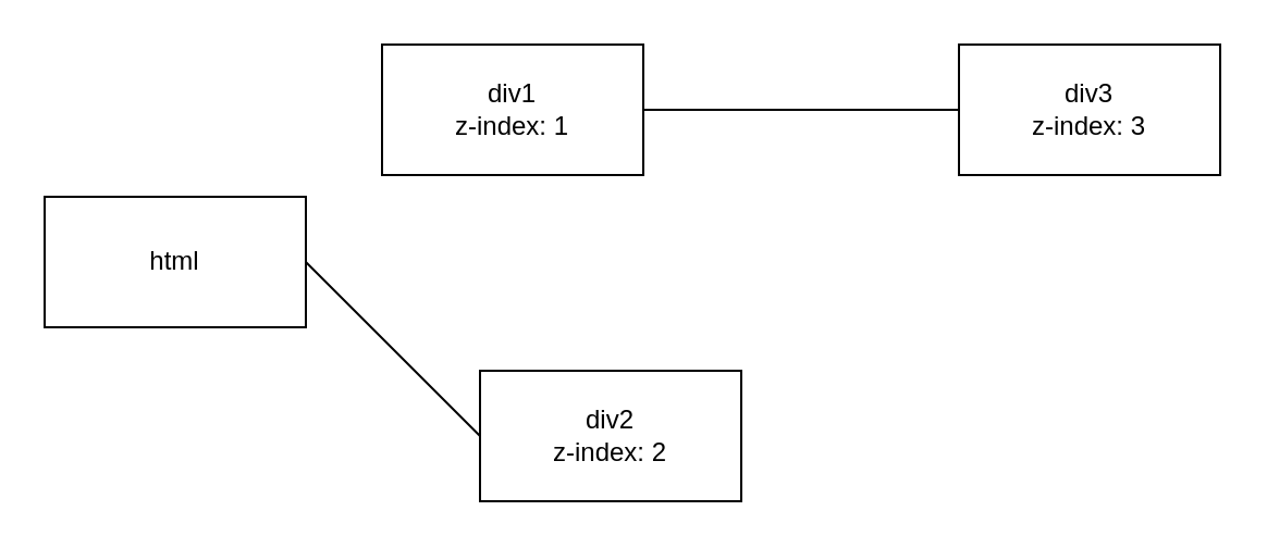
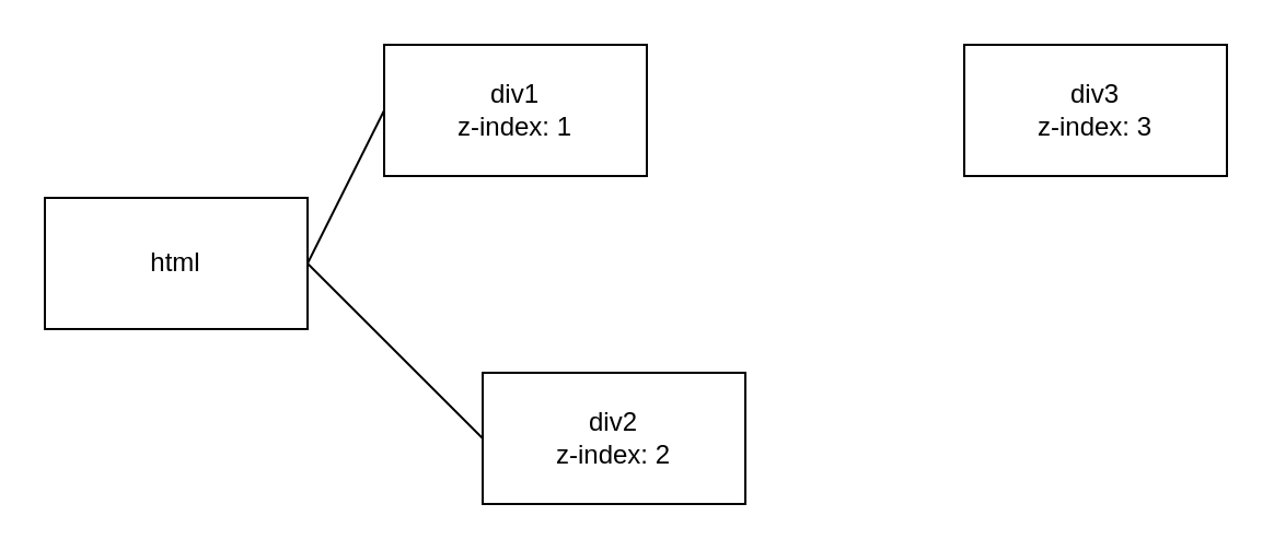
  <mxCell id="0" />
  <mxCell id="1" parent="0" />
  <mxCell id="2" value="html" style="rounded=0;whiteSpace=wrap;html=1;" vertex="1" parent="1"><mxGeometry x="20" y="90" width="120" height="60" as="geometry" /></mxCell>
  <mxCell id="3" value="div1&lt;br&gt;z-index: 1" style="rounded=0;whiteSpace=wrap;html=1;" vertex="1" parent="1"><mxGeometry x="175" y="20" width="120" height="60" as="geometry" /></mxCell>
  <mxCell id="4" value="div2&lt;br&gt;z-index: 2" style="rounded=0;whiteSpace=wrap;html=1;" vertex="1" parent="1"><mxGeometry x="220" y="170" width="120" height="60" as="geometry" /></mxCell>
  <mxCell id="5" value="div3&lt;br&gt;z-index: 3" style="rounded=0;whiteSpace=wrap;html=1;" vertex="1" parent="1"><mxGeometry x="440" y="20" width="120" height="60" as="geometry" /></mxCell>
  <mxCell id="6" value="" style="endArrow=none;html=1;exitX=1;exitY=0.5;exitDx=0;exitDy=0;entryX=0;entryY=0.5;entryDx=0;entryDy=0;" edge="1" parent="1" source="2" target="4"><mxGeometry width="50" height="50" relative="1" as="geometry"><mxPoint x="130" y="310" as="sourcePoint" /><mxPoint x="180" y="260" as="targetPoint" /></mxGeometry></mxCell>
- <mxCell id="8" value="" style="endArrow=none;html=1;exitX=1;exitY=0.5;exitDx=0;exitDy=0;entryX=0;entryY=0.5;entryDx=0;entryDy=0;" edge="1" parent="1" source="3" target="5"><mxGeometry width="50" height="50" relative="1" as="geometry"><mxPoint x="160" y="140" as="sourcePoint" /><mxPoint x="240" y="220" as="targetPoint" /></mxGeometry></mxCell>
+ <mxCell id="7" value="" style="endArrow=none;html=1;exitX=1;exitY=0.5;exitDx=0;exitDy=0;entryX=0;entryY=0.5;entryDx=0;entryDy=0;" edge="1" parent="1" source="2" target="3"><mxGeometry width="50" height="50" relative="1" as="geometry"><mxPoint x="150" y="130" as="sourcePoint" /><mxPoint x="230" y="210" as="targetPoint" /></mxGeometry></mxCell>
